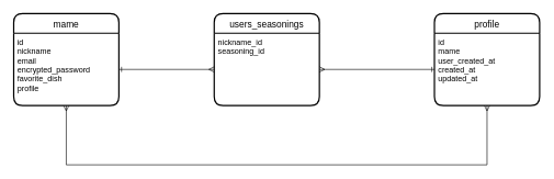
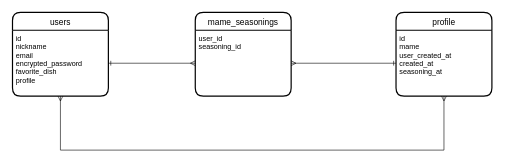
  <mxCell id="0" />
  <mxCell id="1" parent="0" />
- <mxCell id="2" value="mame" style="swimlane;childLayout=stackLayout;horizontal=1;startSize=30;horizontalStack=0;rounded=1;fontSize=14;fontStyle=0;strokeWidth=2;resizeParent=0;resizeLast=1;shadow=0;dashed=0;align=center;" parent="1" vertex="1"><mxGeometry x="20" y="20" width="160" height="140" as="geometry" /></mxCell>
+ <mxCell id="2" value="users" style="swimlane;childLayout=stackLayout;horizontal=1;startSize=30;horizontalStack=0;rounded=1;fontSize=14;fontStyle=0;strokeWidth=2;resizeParent=0;resizeLast=1;shadow=0;dashed=0;align=center;" parent="1" vertex="1"><mxGeometry x="20" y="20" width="160" height="140" as="geometry" /></mxCell>
  <mxCell id="3" value="id&#10;nickname&#10;email&#10;encrypted_password&#10;favorite_dish&#10;profile" style="align=left;strokeColor=none;fillColor=none;spacingLeft=4;fontSize=12;verticalAlign=top;resizable=0;rotatable=0;part=1;" parent="2" vertex="1"><mxGeometry y="30" width="160" height="110" as="geometry" /></mxCell>
  <mxCell id="4" value="profile" style="swimlane;childLayout=stackLayout;horizontal=1;startSize=30;horizontalStack=0;rounded=1;fontSize=14;fontStyle=0;strokeWidth=2;resizeParent=0;resizeLast=1;shadow=0;dashed=0;align=center;" parent="1" vertex="1"><mxGeometry x="660" y="20" width="160" height="140" as="geometry" /></mxCell>
- <mxCell id="5" value="id&#10;mame&#10;user_created_at&#10;created_at&#10;updated_at" style="align=left;strokeColor=none;fillColor=none;spacingLeft=4;fontSize=12;verticalAlign=top;resizable=0;rotatable=0;part=1;" parent="4" vertex="1"><mxGeometry y="30" width="160" height="110" as="geometry" /></mxCell>
- <mxCell id="6" value="users_seasonings" style="swimlane;childLayout=stackLayout;horizontal=1;startSize=30;horizontalStack=0;rounded=1;fontSize=14;fontStyle=0;strokeWidth=2;resizeParent=0;resizeLast=1;shadow=0;dashed=0;align=center;" parent="1" vertex="1"><mxGeometry x="325" y="20" width="160" height="140" as="geometry" /></mxCell>
- <mxCell id="7" value="nickname_id&#10;seasoning_id" style="align=left;strokeColor=none;fillColor=none;spacingLeft=4;fontSize=12;verticalAlign=top;resizable=0;rotatable=0;part=1;" parent="6" vertex="1"><mxGeometry y="30" width="160" height="110" as="geometry" /></mxCell>
+ <mxCell id="5" value="id&#10;mame&#10;user_created_at&#10;created_at&#10;seasoning_at" style="align=left;strokeColor=none;fillColor=none;spacingLeft=4;fontSize=12;verticalAlign=top;resizable=0;rotatable=0;part=1;" parent="4" vertex="1"><mxGeometry y="30" width="160" height="110" as="geometry" /></mxCell>
+ <mxCell id="6" value="mame_seasonings" style="swimlane;childLayout=stackLayout;horizontal=1;startSize=30;horizontalStack=0;rounded=1;fontSize=14;fontStyle=0;strokeWidth=2;resizeParent=0;resizeLast=1;shadow=0;dashed=0;align=center;" parent="1" vertex="1"><mxGeometry x="325" y="20" width="160" height="140" as="geometry" /></mxCell>
+ <mxCell id="7" value="user_id&#10;seasoning_id" style="align=left;strokeColor=none;fillColor=none;spacingLeft=4;fontSize=12;verticalAlign=top;resizable=0;rotatable=0;part=1;" parent="6" vertex="1"><mxGeometry y="30" width="160" height="110" as="geometry" /></mxCell>
  <mxCell id="8" style="edgeStyle=orthogonalEdgeStyle;rounded=0;orthogonalLoop=1;jettySize=auto;html=1;startArrow=ERmany;startFill=0;endArrow=ERmany;endFill=0;" parent="1" source="3" target="5" edge="1"><mxGeometry relative="1" as="geometry"><Array as="points"><mxPoint x="100" y="250" /><mxPoint x="740" y="250" /></Array></mxGeometry></mxCell>
  <mxCell id="9" style="edgeStyle=orthogonalEdgeStyle;rounded=0;orthogonalLoop=1;jettySize=auto;html=1;exitX=1;exitY=0.5;exitDx=0;exitDy=0;entryX=0;entryY=0.5;entryDx=0;entryDy=0;startArrow=ERmany;startFill=0;endArrow=ERone;endFill=0;" edge="1" parent="1" source="7" target="5"><mxGeometry relative="1" as="geometry" /></mxCell>
  <mxCell id="10" style="edgeStyle=orthogonalEdgeStyle;rounded=0;orthogonalLoop=1;jettySize=auto;html=1;exitX=1;exitY=0.5;exitDx=0;exitDy=0;startArrow=ERone;startFill=0;endArrow=ERmany;endFill=0;" edge="1" parent="1" source="3" target="7"><mxGeometry relative="1" as="geometry" /></mxCell>
